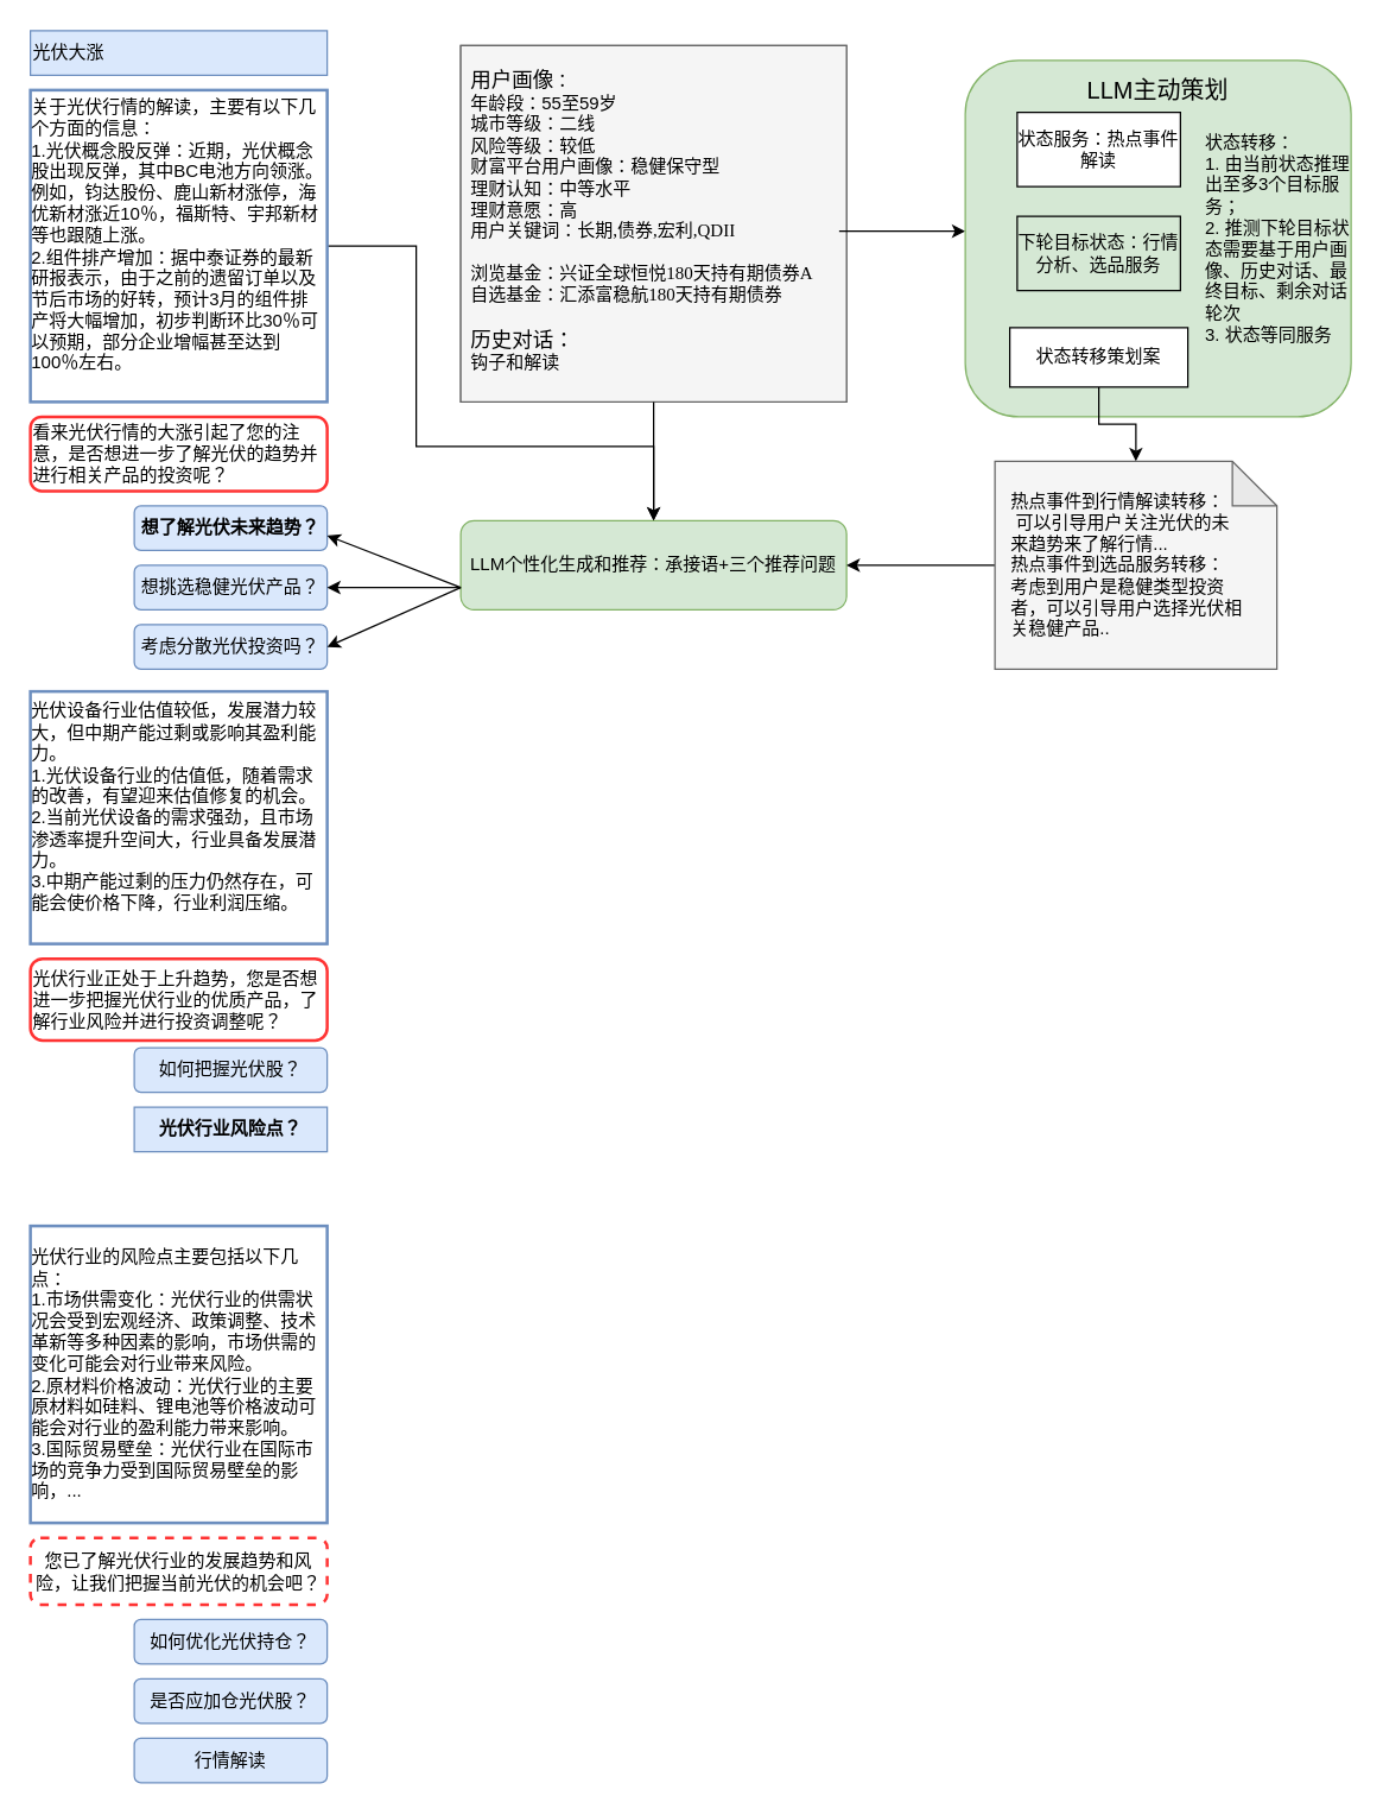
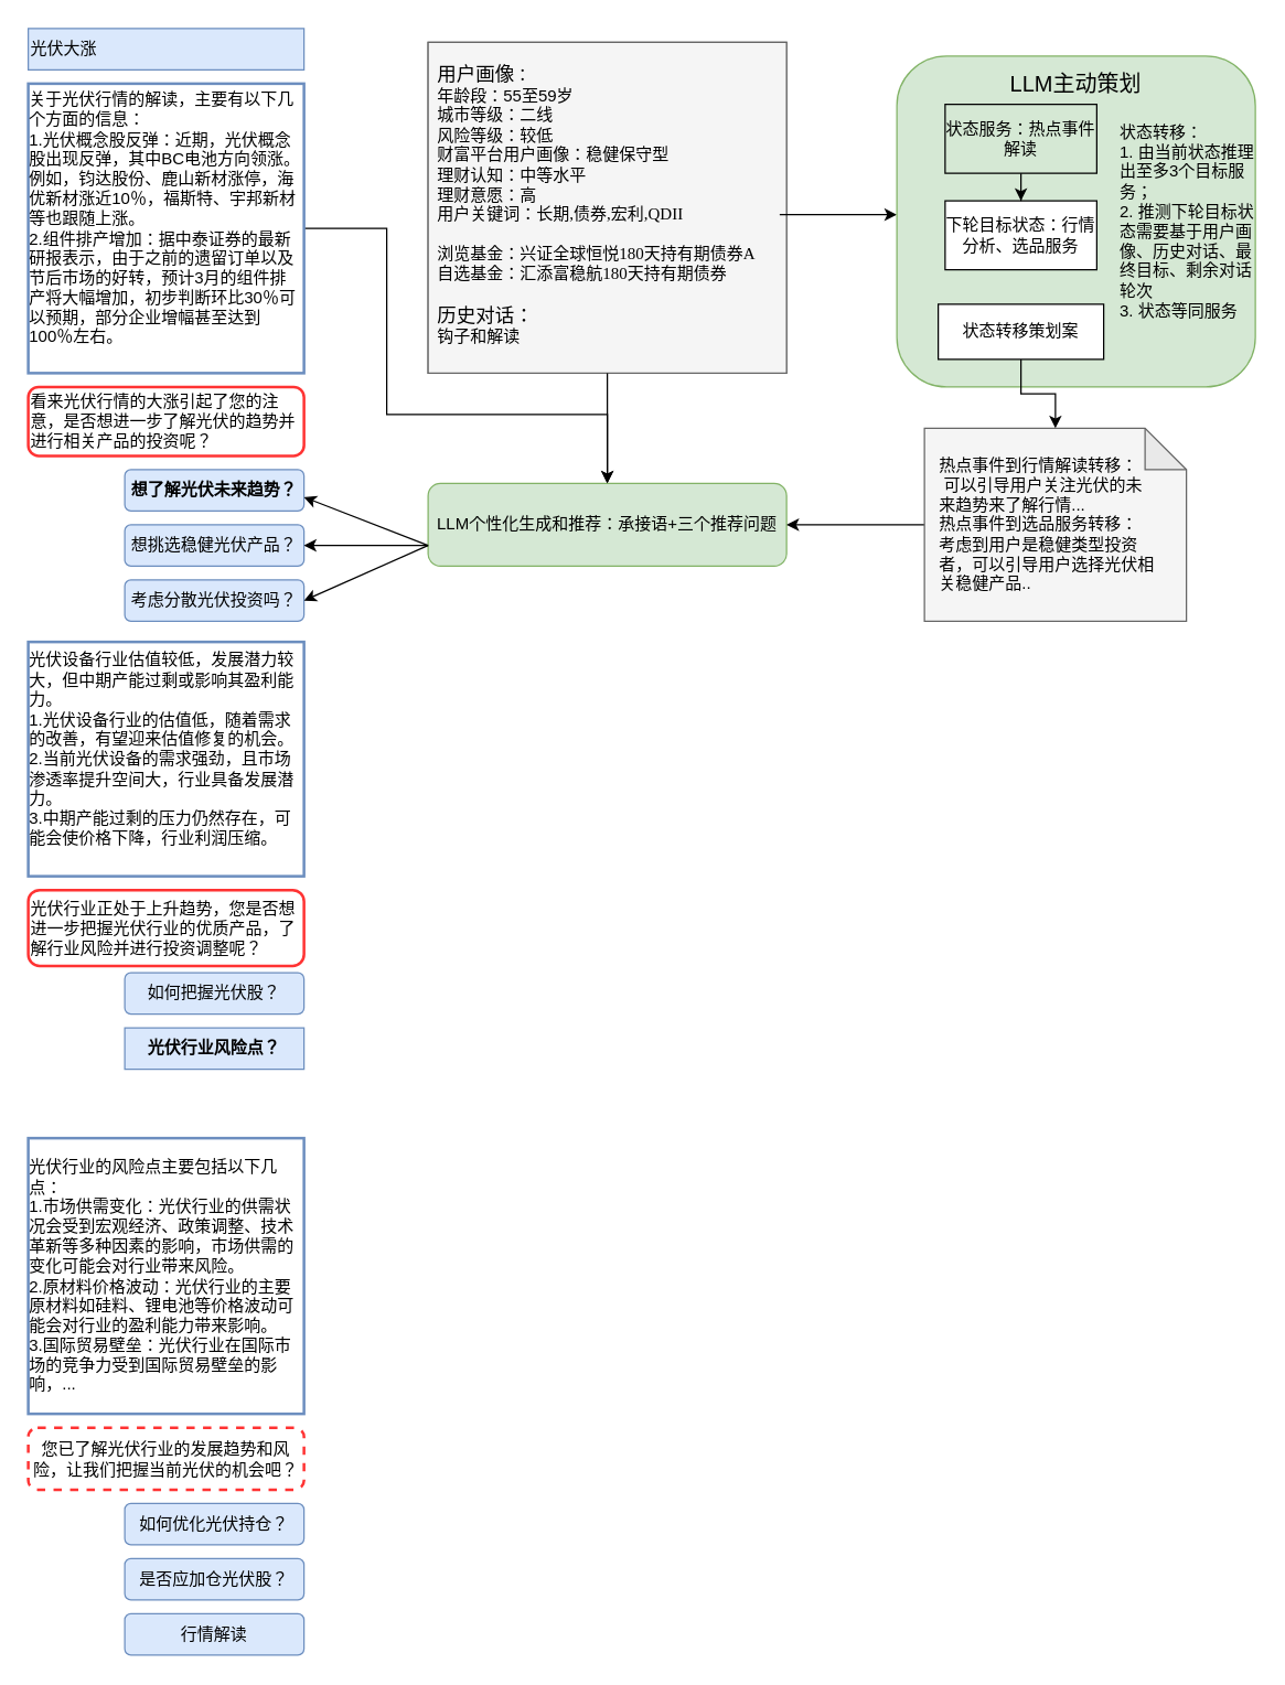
  <mxCell id="0" />
  <mxCell id="1" parent="0" />
  <mxCell id="2" value="光伏大涨" style="rounded=0;whiteSpace=wrap;html=1;align=left;fillColor=#dae8fc;strokeColor=#6c8ebf;" parent="1" vertex="1"><mxGeometry x="20" y="20" width="200" height="30" as="geometry" /></mxCell>
  <mxCell id="3" style="edgeStyle=orthogonalEdgeStyle;rounded=0;orthogonalLoop=1;jettySize=auto;html=1;exitX=1;exitY=0.5;exitDx=0;exitDy=0;entryX=0.5;entryY=0;entryDx=0;entryDy=0;" parent="1" source="4" target="19" edge="1"><mxGeometry relative="1" as="geometry"><Array as="points"><mxPoint x="280" y="165" /><mxPoint x="280" y="300" /><mxPoint x="440" y="300" /></Array></mxGeometry></mxCell>
  <mxCell id="4" value="&lt;div style=&quot;text-align: left;&quot;&gt;关于光伏行情的解读，主要有以下几个方面的信息：&lt;/div&gt;&lt;div style=&quot;text-align: left;&quot;&gt;1.光伏概念股反弹：近期，光伏概念股出现反弹，其中BC电池方向领涨。例如，钧达股份、鹿山新材涨停，海优新材涨近10％，福斯特、宇邦新材等也跟随上涨。&lt;/div&gt;&lt;div style=&quot;text-align: left;&quot;&gt;2.组件排产增加：据中泰证券的最新研报表示，由于之前的遗留订单以及节后市场的好转，预计3月的组件排产将大幅增加，初步判断环比30％可以预期，部分企业增幅甚至达到100％左右。&lt;/div&gt;&lt;div&gt;&lt;br&gt;&lt;/div&gt;" style="rounded=0;whiteSpace=wrap;html=1;fillColor=none;strokeColor=#6c8ebf;strokeWidth=2;" parent="1" vertex="1"><mxGeometry x="20" y="60" width="200" height="210" as="geometry" /></mxCell>
  <mxCell id="5" value="&lt;div class=&quot;lake-content&quot;&gt;&lt;strong&gt;想了解光伏未来趋势？&lt;/strong&gt;&lt;/div&gt;" style="rounded=1;whiteSpace=wrap;html=1;fillColor=#dae8fc;strokeColor=#6c8ebf;" parent="1" vertex="1"><mxGeometry x="90" y="340" width="130" height="30" as="geometry" /></mxCell>
  <mxCell id="6" value="&lt;div class=&quot;lake-content&quot;&gt;&lt;div class=&quot;lake-content&quot;&gt;想挑选稳健光伏产品？&lt;/div&gt;&lt;/div&gt;" style="rounded=1;whiteSpace=wrap;html=1;fillColor=#dae8fc;strokeColor=#6c8ebf;" parent="1" vertex="1"><mxGeometry x="90" y="380" width="130" height="30" as="geometry" /></mxCell>
  <mxCell id="7" value="&lt;div class=&quot;lake-content&quot;&gt;&lt;div class=&quot;lake-content&quot;&gt;&lt;div class=&quot;lake-content&quot;&gt;考虑分散光伏投资吗？&lt;/div&gt;&lt;/div&gt;&lt;/div&gt;" style="rounded=1;whiteSpace=wrap;html=1;fillColor=#dae8fc;strokeColor=#6c8ebf;" parent="1" vertex="1"><mxGeometry x="90" y="420" width="130" height="30" as="geometry" /></mxCell>
  <mxCell id="8" value="&lt;div style=&quot;text-align: left;&quot;&gt;&lt;div&gt;光伏设备行业估值较低，发展潜力较大，但中期产能过剩或影响其盈利能力。&lt;/div&gt;&lt;div&gt;1.光伏设备行业的估值低，随着需求的改善，有望迎来估值修复的机会。&lt;/div&gt;&lt;div&gt;2.当前光伏设备的需求强劲，且市场渗透率提升空间大，行业具备发展潜力。&lt;/div&gt;&lt;div&gt;3.中期产能过剩的压力仍然存在，可能会使价格下降，行业利润压缩。&lt;/div&gt;&lt;/div&gt;&lt;div&gt;&lt;br&gt;&lt;/div&gt;" style="rounded=0;whiteSpace=wrap;html=1;fillColor=none;strokeColor=#6c8ebf;strokeWidth=2;" parent="1" vertex="1"><mxGeometry x="20" y="465" width="200" height="170" as="geometry" /></mxCell>
  <mxCell id="9" value="&lt;div class=&quot;lake-content&quot;&gt;&lt;div class=&quot;lake-content&quot;&gt;如何把握光伏股？&lt;/div&gt;&lt;/div&gt;" style="rounded=1;whiteSpace=wrap;html=1;fillColor=#dae8fc;strokeColor=#6c8ebf;" parent="1" vertex="1"><mxGeometry x="90" y="705" width="130" height="30" as="geometry" /></mxCell>
  <mxCell id="10" value="&lt;div class=&quot;lake-content&quot;&gt;&lt;div class=&quot;lake-content&quot;&gt;&lt;div class=&quot;lake-content&quot;&gt;&lt;strong&gt;光伏行业风险点？&lt;/strong&gt;&lt;/div&gt;&lt;/div&gt;&lt;/div&gt;" style="whiteSpace=wrap;html=1;fillColor=#dae8fc;strokeColor=#6c8ebf;rounded=0;" parent="1" vertex="1"><mxGeometry x="90" y="745" width="130" height="30" as="geometry" /></mxCell>
  <mxCell id="11" value="&lt;div style=&quot;text-align: left;&quot;&gt;&lt;div&gt;&lt;br&gt;&lt;/div&gt;&lt;div&gt;&lt;br&gt;&lt;/div&gt;&lt;div&gt;光伏行业的风险点主要包括以下几点：&lt;/div&gt;&lt;div&gt;1.市场供需变化：光伏行业的供需状况会受到宏观经济、政策调整、技术革新等多种因素的影响，市场供需的变化可能会对行业带来风险。&lt;/div&gt;&lt;div&gt;2.原材料价格波动：光伏行业的主要原材料如硅料、锂电池等价格波动可能会对行业的盈利能力带来影响。&lt;/div&gt;&lt;div&gt;3.国际贸易壁垒：光伏行业在国际市场的竞争力受到国际贸易壁垒的影响，...&lt;/div&gt;&lt;div&gt;&lt;br&gt;&lt;/div&gt;&lt;/div&gt;&lt;div&gt;&lt;br&gt;&lt;/div&gt;" style="rounded=0;whiteSpace=wrap;html=1;fillColor=none;strokeColor=#6c8ebf;strokeWidth=2;" parent="1" vertex="1"><mxGeometry x="20" y="825" width="200" height="200" as="geometry" /></mxCell>
  <mxCell id="12" value="&lt;div class=&quot;lake-content&quot;&gt;&lt;div class=&quot;lake-content&quot;&gt;&lt;div class=&quot;lake-content&quot;&gt;如何优化光伏持仓？&lt;/div&gt;&lt;/div&gt;&lt;/div&gt;" style="rounded=1;whiteSpace=wrap;html=1;fillColor=#dae8fc;strokeColor=#6c8ebf;" parent="1" vertex="1"><mxGeometry x="90" y="1090" width="130" height="30" as="geometry" /></mxCell>
  <mxCell id="13" value="&lt;div class=&quot;lake-content&quot;&gt;&lt;div class=&quot;lake-content&quot;&gt;&lt;div class=&quot;lake-content&quot;&gt;&lt;div class=&quot;lake-content&quot;&gt;是否应加仓光伏股？&lt;/div&gt;&lt;/div&gt;&lt;/div&gt;&lt;/div&gt;" style="rounded=1;whiteSpace=wrap;html=1;fillColor=#dae8fc;strokeColor=#6c8ebf;" parent="1" vertex="1"><mxGeometry x="90" y="1130" width="130" height="30" as="geometry" /></mxCell>
  <mxCell id="14" value="&lt;div class=&quot;lake-content&quot;&gt;&lt;div class=&quot;lake-content&quot;&gt;&lt;div class=&quot;lake-content&quot;&gt;&lt;div class=&quot;lake-content&quot;&gt;行情解读&lt;/div&gt;&lt;/div&gt;&lt;/div&gt;&lt;/div&gt;" style="rounded=1;whiteSpace=wrap;html=1;fillColor=#dae8fc;strokeColor=#6c8ebf;" parent="1" vertex="1"><mxGeometry x="90" y="1170" width="130" height="30" as="geometry" /></mxCell>
  <mxCell id="15" value="&lt;div class=&quot;lake-content&quot;&gt;看来光伏行情的大涨引起了您的注意，是否想进一步了解光伏的趋势并进行相关产品的投资呢？&lt;/div&gt;" style="rounded=1;whiteSpace=wrap;html=1;fillColor=none;strokeColor=#FF3333;strokeWidth=2;align=left;" parent="1" vertex="1"><mxGeometry x="20" y="280" width="200" height="50" as="geometry" /></mxCell>
  <mxCell id="16" value="&lt;div class=&quot;lake-content&quot;&gt;&lt;div class=&quot;lake-content&quot;&gt;光伏行业正处于上升趋势，您是否想进一步把握光伏行业的优质产品，了解行业风险并进行投资调整呢？&lt;/div&gt;&lt;/div&gt;" style="rounded=1;whiteSpace=wrap;html=1;fillColor=none;strokeColor=#FF3333;strokeWidth=2;align=left;" parent="1" vertex="1"><mxGeometry x="20" y="645" width="200" height="55" as="geometry" /></mxCell>
  <mxCell id="17" value="&lt;div class=&quot;lake-content&quot;&gt;&lt;div class=&quot;lake-content&quot;&gt;您已了解光伏行业的发展趋势和风险，让我们把握当前光伏的机会吧？&lt;/div&gt;&lt;/div&gt;" style="rounded=1;whiteSpace=wrap;html=1;fillColor=none;strokeColor=#FF3333;strokeWidth=2;dashed=1;" parent="1" vertex="1"><mxGeometry x="20" y="1035" width="200" height="45" as="geometry" /></mxCell>
  <mxCell id="18" value="" style="group;fillColor=#f5f5f5;fontColor=#333333;strokeColor=#666666;container=0;" parent="1" vertex="1" connectable="0"><mxGeometry x="310" y="30" width="260" height="240" as="geometry" /></mxCell>
  <mxCell id="19" value="LLM个性化生成和推荐：承接语+三个推荐问题" style="rounded=1;whiteSpace=wrap;html=1;fillColor=#d5e8d4;strokeColor=#82b366;" parent="1" vertex="1"><mxGeometry x="310" y="350" width="260" height="60" as="geometry" /></mxCell>
  <mxCell id="20" value="" style="rounded=0;whiteSpace=wrap;html=1;container=0;fillColor=#f5f5f5;fontColor=#333333;strokeColor=#666666;" parent="1" vertex="1"><mxGeometry x="310" y="30" width="260" height="240" as="geometry" /></mxCell>
  <mxCell id="21" style="edgeStyle=orthogonalEdgeStyle;rounded=0;orthogonalLoop=1;jettySize=auto;html=1;exitX=1;exitY=0.5;exitDx=0;exitDy=0;" parent="1" source="23" edge="1"><mxGeometry relative="1" as="geometry"><mxPoint x="650" y="155" as="targetPoint" /></mxGeometry></mxCell>
  <mxCell id="22" value="" style="edgeStyle=orthogonalEdgeStyle;rounded=0;orthogonalLoop=1;jettySize=auto;html=1;" parent="1" source="23" target="19" edge="1"><mxGeometry relative="1" as="geometry" /></mxCell>
  <mxCell id="23" value="&lt;font style=&quot;font-size: 14px;&quot;&gt;用户画像&lt;/font&gt;&lt;font style=&quot;&quot;&gt;：&lt;br&gt;年龄段：55至59岁&lt;br style=&quot;caret-color: rgb(0, 0, 0); text-size-adjust: auto;&quot;&gt;&lt;span style=&quot;font-size: 12px; caret-color: rgb(0, 0, 0); font-family: -webkit-standard; text-size-adjust: auto;&quot;&gt;城市等级：二线&lt;/span&gt;&lt;br style=&quot;caret-color: rgb(0, 0, 0); text-size-adjust: auto;&quot;&gt;&lt;span style=&quot;font-size: 12px; caret-color: rgb(0, 0, 0); font-family: -webkit-standard; text-size-adjust: auto;&quot;&gt;风险等级：较低&lt;/span&gt;&lt;br style=&quot;caret-color: rgb(0, 0, 0); text-size-adjust: auto;&quot;&gt;&lt;span style=&quot;font-size: 12px; caret-color: rgb(0, 0, 0); font-family: -webkit-standard; text-size-adjust: auto;&quot;&gt;财富平台用户画像：稳健保守型&lt;/span&gt;&lt;br style=&quot;caret-color: rgb(0, 0, 0); text-size-adjust: auto;&quot;&gt;&lt;span style=&quot;font-size: 12px; caret-color: rgb(0, 0, 0); font-family: -webkit-standard; text-size-adjust: auto;&quot;&gt;理财认知：中等水平&lt;/span&gt;&lt;br style=&quot;caret-color: rgb(0, 0, 0); text-size-adjust: auto;&quot;&gt;&lt;span style=&quot;font-size: 12px; caret-color: rgb(0, 0, 0); font-family: -webkit-standard; text-size-adjust: auto;&quot;&gt;理财意愿：高&lt;/span&gt;&lt;br style=&quot;caret-color: rgb(0, 0, 0); text-size-adjust: auto;&quot;&gt;&lt;span style=&quot;font-size: 12px; caret-color: rgb(0, 0, 0); font-family: -webkit-standard; text-size-adjust: auto;&quot;&gt;用户关键词：长期,债券,宏利,QDII&lt;/span&gt;&lt;br style=&quot;caret-color: rgb(0, 0, 0); text-size-adjust: auto;&quot;&gt;&lt;br style=&quot;caret-color: rgb(0, 0, 0); text-size-adjust: auto;&quot;&gt;&lt;span style=&quot;font-size: 12px; caret-color: rgb(0, 0, 0); font-family: -webkit-standard; text-size-adjust: auto;&quot;&gt;浏览基金：兴证全球恒悦180天持有期债券A&lt;/span&gt;&lt;br style=&quot;caret-color: rgb(0, 0, 0); text-size-adjust: auto;&quot;&gt;&lt;span style=&quot;font-size: 12px; caret-color: rgb(0, 0, 0); font-family: -webkit-standard; text-size-adjust: auto;&quot;&gt;自选基金：汇添富稳航180天持有期债券&lt;br&gt;&lt;/span&gt;&lt;br&gt;&lt;font style=&quot;font-size: 14px;&quot;&gt;历史对话：&lt;/font&gt;&lt;br&gt;钩子和解读&lt;br style=&quot;caret-color: rgb(0, 0, 0); text-size-adjust: auto;&quot;&gt;&lt;br&gt;&lt;/font&gt;" style="text;html=1;align=left;verticalAlign=middle;whiteSpace=wrap;rounded=0;container=0;" parent="1" vertex="1"><mxGeometry x="315" y="40" width="250" height="230" as="geometry" /></mxCell>
  <mxCell id="24" style="edgeStyle=orthogonalEdgeStyle;rounded=0;orthogonalLoop=1;jettySize=auto;html=1;exitX=0;exitY=0.5;exitDx=0;exitDy=0;exitPerimeter=0;entryX=1;entryY=0.5;entryDx=0;entryDy=0;" parent="1" source="25" target="19" edge="1"><mxGeometry relative="1" as="geometry" /></mxCell>
  <mxCell id="25" value="" style="shape=note;whiteSpace=wrap;html=1;backgroundOutline=1;darkOpacity=0.05;fillColor=#f5f5f5;fontColor=#333333;strokeColor=#666666;" parent="1" vertex="1"><mxGeometry x="670" y="310" width="190" height="140" as="geometry" /></mxCell>
  <mxCell id="26" value="&lt;div style=&quot;text-align: left;&quot;&gt;&lt;span style=&quot;background-color: initial;&quot;&gt;热点事件到行情解读转移：&lt;/span&gt;&lt;/div&gt;&lt;div style=&quot;text-align: left;&quot;&gt;&lt;span style=&quot;background-color: initial;&quot;&gt;&amp;nbsp;可以引导用户关注光伏的未来趋势来了解行情...&lt;/span&gt;&lt;/div&gt;&lt;div style=&quot;text-align: left;&quot;&gt;&lt;span style=&quot;background-color: initial;&quot;&gt;热点事件到选品服务转移：&lt;/span&gt;&lt;/div&gt;&lt;div style=&quot;text-align: left;&quot;&gt;&lt;span style=&quot;background-color: initial;&quot;&gt;考虑到用户是稳健类型投资者，可以引导用户选择光伏相关稳健产品..&lt;/span&gt;&lt;/div&gt;" style="text;html=1;align=center;verticalAlign=middle;whiteSpace=wrap;rounded=0;" parent="1" vertex="1"><mxGeometry x="680" y="321.25" width="160" height="117.5" as="geometry" /></mxCell>
  <mxCell id="27" value="" style="group" parent="1" vertex="1" connectable="0"><mxGeometry x="650" y="40" width="260" height="240" as="geometry" /></mxCell>
  <mxCell id="28" value="" style="rounded=1;whiteSpace=wrap;html=1;fillColor=#d5e8d4;strokeColor=#82b366;" parent="27" vertex="1"><mxGeometry width="260" height="240" as="geometry" /></mxCell>
- <mxCell id="29" value="状态服务：热点事件解读" style="rounded=0;whiteSpace=wrap;html=1;" parent="27" vertex="1"><mxGeometry x="35" y="35" width="110" height="50" as="geometry" /></mxCell>
- <mxCell id="30" value="下轮目标状态：行情分析、选品服务" style="rounded=0;whiteSpace=wrap;html=1;fillColor=#d5e8d4;" parent="27" vertex="1"><mxGeometry x="35" y="105" width="110" height="50" as="geometry" /></mxCell>
+ <mxCell id="29" value="状态服务：热点事件解读" style="rounded=0;whiteSpace=wrap;html=1;fillColor=#d5e8d4;" parent="27" vertex="1"><mxGeometry x="35" y="35" width="110" height="50" as="geometry" /></mxCell>
+ <mxCell id="30" value="下轮目标状态：行情分析、选品服务" style="rounded=0;whiteSpace=wrap;html=1;" parent="27" vertex="1"><mxGeometry x="35" y="105" width="110" height="50" as="geometry" /></mxCell>
+ <mxCell id="31" value="" style="edgeStyle=orthogonalEdgeStyle;rounded=0;orthogonalLoop=1;jettySize=auto;html=1;" parent="27" source="29" target="30" edge="1"><mxGeometry relative="1" as="geometry" /></mxCell>
  <mxCell id="32" value="状态转移：&lt;br&gt;1. 由当前状态推理出至多3个目标服务；&lt;br&gt;2. 推测下轮目标状态需要基于用户画像、历史对话、最终目标、剩余对话轮次&lt;br&gt;3. 状态等同服务" style="text;html=1;align=left;verticalAlign=middle;whiteSpace=wrap;rounded=0;" parent="27" vertex="1"><mxGeometry x="160" y="37.5" width="100" height="165" as="geometry" /></mxCell>
  <mxCell id="33" value="状态转移策划案" style="rounded=0;whiteSpace=wrap;html=1;" parent="27" vertex="1"><mxGeometry x="30" y="180" width="120" height="40" as="geometry" /></mxCell>
  <mxCell id="34" value="&lt;font style=&quot;font-size: 16px;&quot;&gt;LLM主动策划&lt;/font&gt;" style="text;html=1;align=center;verticalAlign=middle;whiteSpace=wrap;rounded=0;" parent="27" vertex="1"><mxGeometry x="80" y="5" width="100" height="30" as="geometry" /></mxCell>
  <mxCell id="35" style="edgeStyle=orthogonalEdgeStyle;rounded=0;orthogonalLoop=1;jettySize=auto;html=1;exitX=0.5;exitY=1;exitDx=0;exitDy=0;entryX=0.5;entryY=0;entryDx=0;entryDy=0;entryPerimeter=0;" parent="1" source="33" target="25" edge="1"><mxGeometry relative="1" as="geometry" /></mxCell>
  <mxCell id="36" value="" style="endArrow=classic;html=1;rounded=0;entryX=1;entryY=0.5;entryDx=0;entryDy=0;" parent="1" edge="1"><mxGeometry width="50" height="50" relative="1" as="geometry"><mxPoint x="310" y="395" as="sourcePoint" /><mxPoint x="220" y="360" as="targetPoint" /></mxGeometry></mxCell>
  <mxCell id="37" value="" style="endArrow=classic;html=1;rounded=0;exitX=0;exitY=0.5;exitDx=0;exitDy=0;entryX=1;entryY=0.5;entryDx=0;entryDy=0;" parent="1" target="6" edge="1"><mxGeometry width="50" height="50" relative="1" as="geometry"><mxPoint x="310" y="395" as="sourcePoint" /><mxPoint x="230" y="405" as="targetPoint" /></mxGeometry></mxCell>
  <mxCell id="38" value="" style="endArrow=classic;html=1;rounded=0;entryX=1;entryY=0.5;entryDx=0;entryDy=0;exitX=0;exitY=0.5;exitDx=0;exitDy=0;" parent="1" target="7" edge="1"><mxGeometry width="50" height="50" relative="1" as="geometry"><mxPoint x="310" y="395" as="sourcePoint" /><mxPoint x="430" y="385" as="targetPoint" /></mxGeometry></mxCell>
